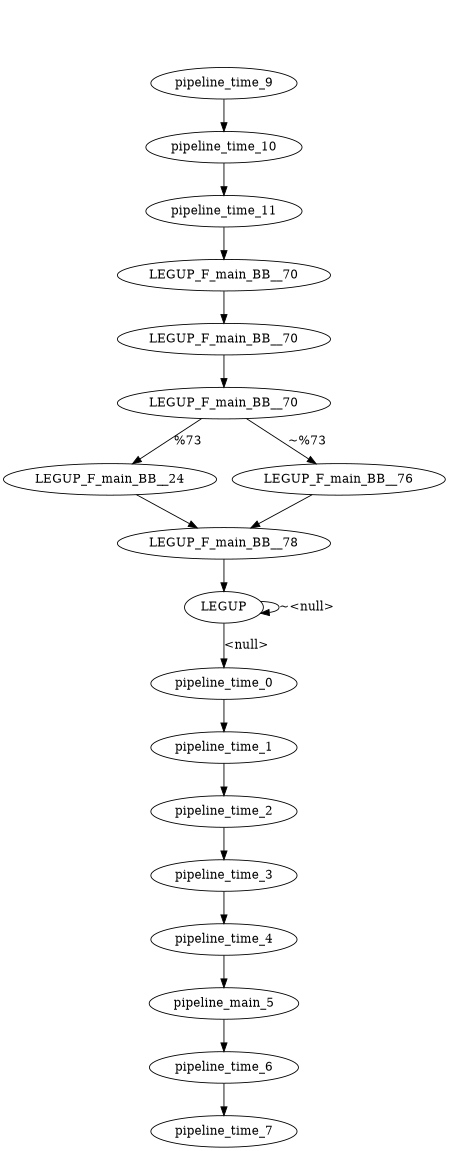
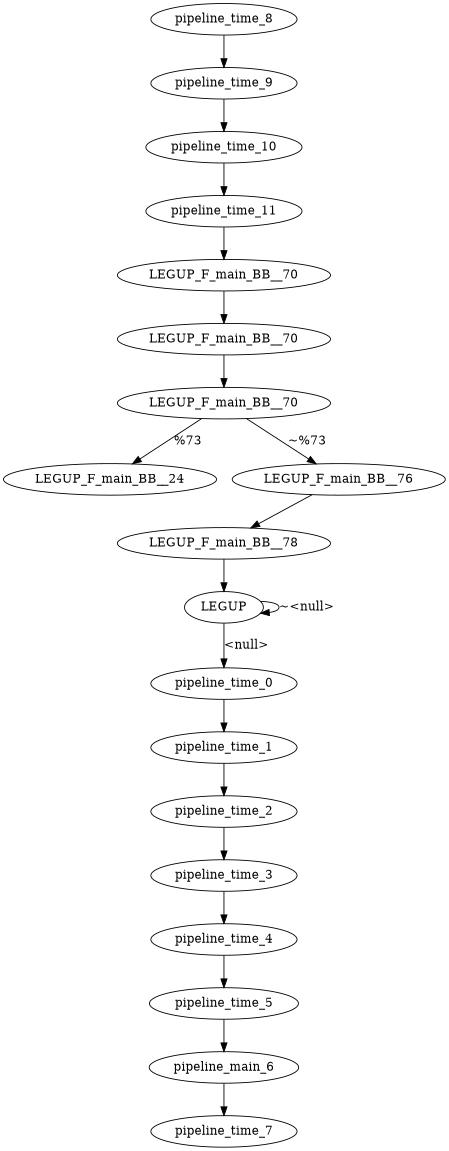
  digraph {
    n1 [label=pipeline_time_0]
    n2 [label=pipeline_time_1]
    n3 [label=pipeline_time_2]
    n4 [label=LEGUP]
    n5 [label=pipeline_time_3]
    n6 [label=pipeline_time_4]
-   n7 [label=pipeline_main_5]
-   n8 [label=pipeline_time_6]
+   n7 [label=pipeline_time_5]
+   n8 [label=pipeline_main_6]
    n9 [label=pipeline_time_7]
+   n10 [label=pipeline_time_8]
    n11 [label=pipeline_time_9]
    n12 [label=pipeline_time_10]
    n13 [label=pipeline_time_11]
    n14 [label=LEGUP_F_main_BB__70]
    n15 [label=LEGUP_F_main_BB__70]
    n16 [label=LEGUP_F_main_BB__70]
    n17 [label=LEGUP_F_main_BB__24]
    n18 [label=LEGUP_F_main_BB__76]
    n19 [label=LEGUP_F_main_BB__78]
    n1 -> n2
    n2 -> n3
    n3 -> n5
    n4 -> n1 [label="<null>"]
    n4 -> n4 [label="~<null>"]
    n5 -> n6
    n6 -> n7
    n7 -> n8
    n8 -> n9
+   n10 -> n11
    n11 -> n12
    n12 -> n13
    n13 -> n14
    n14 -> n15
    n15 -> n16
    n16 -> n17 [label="%73"]
    n16 -> n18 [label="~%73"]
-   n17 -> n19
    n18 -> n19
    n19 -> n4
  }
